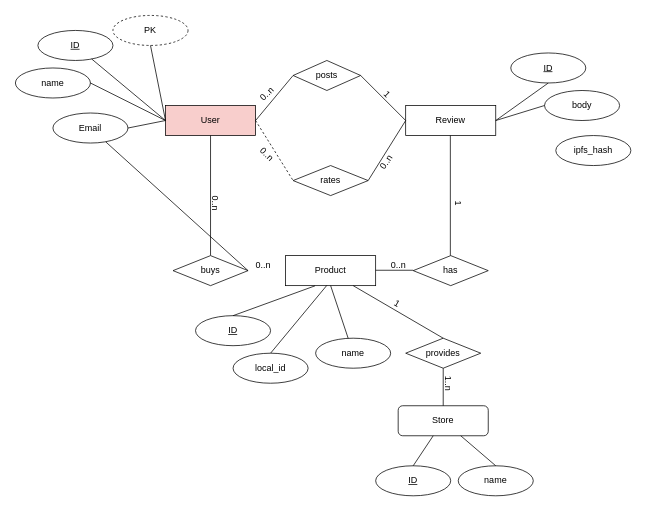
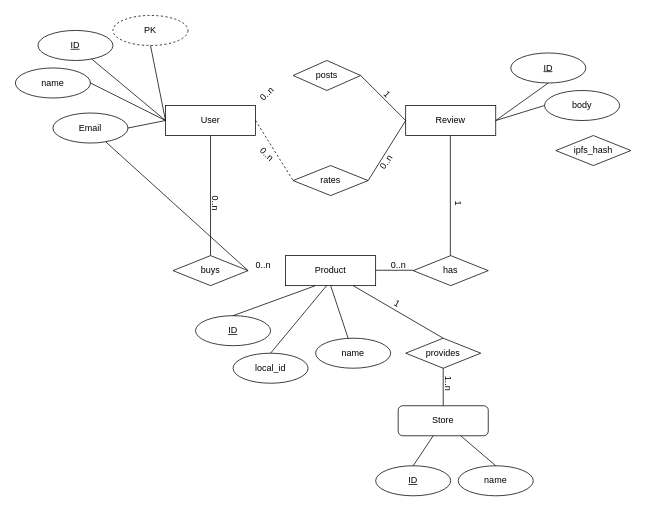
  <mxCell id="0" />
  <mxCell id="1" parent="0" />
- <mxCell id="2" value="User" style="whiteSpace=wrap;html=1;align=center;fillColor=#f8cecc;" vertex="1" parent="1"><mxGeometry x="220" y="140" width="120" height="40" as="geometry" /></mxCell>
+ <mxCell id="2" value="User" style="whiteSpace=wrap;html=1;align=center;" vertex="1" parent="1"><mxGeometry x="220" y="140" width="120" height="40" as="geometry" /></mxCell>
  <mxCell id="3" value="Review" style="whiteSpace=wrap;html=1;align=center;" vertex="1" parent="1"><mxGeometry x="540" y="140" width="120" height="40" as="geometry" /></mxCell>
  <mxCell id="4" value="posts" style="shape=rhombus;perimeter=rhombusPerimeter;whiteSpace=wrap;html=1;align=center;" vertex="1" parent="1"><mxGeometry x="390" y="80" width="90" height="40" as="geometry" /></mxCell>
  <mxCell id="5" value="rates" style="shape=rhombus;perimeter=rhombusPerimeter;whiteSpace=wrap;html=1;align=center;" vertex="1" parent="1"><mxGeometry x="390" y="220" width="100" height="40" as="geometry" /></mxCell>
- <mxCell id="6" value="" style="endArrow=none;html=1;rounded=0;exitX=1;exitY=0.5;exitDx=0;exitDy=0;entryX=0;entryY=0.5;entryDx=0;entryDy=0;" edge="1" parent="1" source="2" target="4"><mxGeometry relative="1" as="geometry"><mxPoint x="430" y="270" as="sourcePoint" /><mxPoint x="590" y="270" as="targetPoint" /></mxGeometry></mxCell>
  <mxCell id="7" value="" style="endArrow=none;html=1;rounded=0;exitX=1;exitY=0.5;exitDx=0;exitDy=0;entryX=0;entryY=0.5;entryDx=0;entryDy=0;" edge="1" parent="1" source="4" target="3"><mxGeometry relative="1" as="geometry"><mxPoint x="350" y="170" as="sourcePoint" /><mxPoint x="400" y="120" as="targetPoint" /></mxGeometry></mxCell>
  <mxCell id="8" value="&lt;div&gt;0..n&lt;/div&gt;&lt;div&gt;&lt;br&gt;&lt;/div&gt;" style="text;html=1;align=center;verticalAlign=middle;resizable=0;points=[];autosize=1;strokeColor=none;fillColor=none;rotation=-45;" vertex="1" parent="1"><mxGeometry x="340" y="110" width="40" height="40" as="geometry" /></mxCell>
  <mxCell id="9" value="1" style="text;html=1;align=center;verticalAlign=middle;resizable=0;points=[];autosize=1;strokeColor=none;fillColor=none;rotation=45;" vertex="1" parent="1"><mxGeometry x="500" y="110" width="30" height="30" as="geometry" /></mxCell>
  <mxCell id="10" value="" style="endArrow=none;html=1;rounded=0;exitX=1;exitY=0.5;exitDx=0;exitDy=0;entryX=0;entryY=0.5;entryDx=0;entryDy=0;dashed=1;" edge="1" parent="1" source="2" target="5"><mxGeometry relative="1" as="geometry"><mxPoint x="350" y="170" as="sourcePoint" /><mxPoint x="380" y="230" as="targetPoint" /></mxGeometry></mxCell>
  <mxCell id="11" value="" style="endArrow=none;html=1;rounded=0;exitX=1;exitY=0.5;exitDx=0;exitDy=0;entryX=0;entryY=0.5;entryDx=0;entryDy=0;" edge="1" parent="1" source="5" target="3"><mxGeometry relative="1" as="geometry"><mxPoint x="350" y="170" as="sourcePoint" /><mxPoint x="400" y="250" as="targetPoint" /></mxGeometry></mxCell>
  <mxCell id="12" value="&lt;div&gt;0..n&lt;/div&gt;&lt;div&gt;&lt;br&gt;&lt;/div&gt;" style="text;html=1;align=center;verticalAlign=middle;resizable=0;points=[];autosize=1;strokeColor=none;fillColor=none;rotation=90;" vertex="1" parent="1"><mxGeometry x="260" y="250" width="40" height="40" as="geometry" /></mxCell>
  <mxCell id="13" value="&lt;div&gt;0..n&lt;/div&gt;&lt;div&gt;&lt;br&gt;&lt;/div&gt;" style="text;html=1;align=center;verticalAlign=middle;resizable=0;points=[];autosize=1;strokeColor=none;fillColor=none;rotation=-55;" vertex="1" parent="1"><mxGeometry x="500" y="200" width="40" height="40" as="geometry" /></mxCell>
  <mxCell id="14" value="Product" style="whiteSpace=wrap;html=1;align=center;" vertex="1" parent="1"><mxGeometry x="380" y="340" width="120" height="40" as="geometry" /></mxCell>
  <mxCell id="15" value="" style="endArrow=none;html=1;rounded=0;exitX=0.5;exitY=1;exitDx=0;exitDy=0;" edge="1" parent="1" source="2"><mxGeometry relative="1" as="geometry"><mxPoint x="350" y="170" as="sourcePoint" /><mxPoint x="280" y="340" as="targetPoint" /></mxGeometry></mxCell>
  <mxCell id="16" value="buys" style="shape=rhombus;perimeter=rhombusPerimeter;whiteSpace=wrap;html=1;align=center;" vertex="1" parent="1"><mxGeometry x="230" y="340" width="100" height="40" as="geometry" /></mxCell>
  <mxCell id="17" value="" style="endArrow=none;html=1;rounded=0;exitX=1;exitY=0.5;exitDx=0;exitDy=0;" edge="1" parent="1" source="16" target="27"><mxGeometry relative="1" as="geometry"><mxPoint x="290" y="190" as="sourcePoint" /><mxPoint x="290" y="350" as="targetPoint" /></mxGeometry></mxCell>
  <mxCell id="18" value="&lt;div&gt;0..n&lt;/div&gt;&lt;div&gt;&lt;br&gt;&lt;/div&gt;" style="text;html=1;align=center;verticalAlign=middle;resizable=0;points=[];autosize=1;strokeColor=none;fillColor=none;rotation=0;" vertex="1" parent="1"><mxGeometry x="330" y="340" width="40" height="40" as="geometry" /></mxCell>
  <mxCell id="19" value="has" style="shape=rhombus;perimeter=rhombusPerimeter;whiteSpace=wrap;html=1;align=center;" vertex="1" parent="1"><mxGeometry x="550" y="340" width="100" height="40" as="geometry" /></mxCell>
  <mxCell id="20" value="" style="endArrow=none;html=1;rounded=0;exitX=0.5;exitY=1;exitDx=0;exitDy=0;" edge="1" parent="1"><mxGeometry relative="1" as="geometry"><mxPoint x="599.5" y="180" as="sourcePoint" /><mxPoint x="599.5" y="340" as="targetPoint" /></mxGeometry></mxCell>
  <mxCell id="21" value="" style="endArrow=none;html=1;rounded=0;exitX=1;exitY=0.5;exitDx=0;exitDy=0;entryX=0;entryY=0.5;entryDx=0;entryDy=0;" edge="1" parent="1"><mxGeometry relative="1" as="geometry"><mxPoint x="500" y="359.5" as="sourcePoint" /><mxPoint x="550" y="359.5" as="targetPoint" /></mxGeometry></mxCell>
  <mxCell id="22" value="&lt;div&gt;0..n&lt;/div&gt;&lt;div&gt;&lt;br&gt;&lt;/div&gt;" style="text;html=1;align=center;verticalAlign=middle;resizable=0;points=[];autosize=1;strokeColor=none;fillColor=none;rotation=0;" vertex="1" parent="1"><mxGeometry x="510" y="340" width="40" height="40" as="geometry" /></mxCell>
  <mxCell id="23" value="1" style="text;html=1;align=center;verticalAlign=middle;resizable=0;points=[];autosize=1;strokeColor=none;fillColor=none;rotation=90;" vertex="1" parent="1"><mxGeometry x="595" y="255" width="30" height="30" as="geometry" /></mxCell>
  <mxCell id="24" value="PK" style="ellipse;whiteSpace=wrap;html=1;align=center;dashed=1;" vertex="1" parent="1"><mxGeometry x="150" y="20" width="100" height="40" as="geometry" /></mxCell>
  <mxCell id="25" value="&lt;u&gt;ID&lt;/u&gt;" style="ellipse;whiteSpace=wrap;html=1;align=center;" vertex="1" parent="1"><mxGeometry x="50" y="40" width="100" height="40" as="geometry" /></mxCell>
  <mxCell id="26" value="name" style="ellipse;whiteSpace=wrap;html=1;align=center;" vertex="1" parent="1"><mxGeometry x="20" y="90" width="100" height="40" as="geometry" /></mxCell>
  <mxCell id="27" value="Email" style="ellipse;whiteSpace=wrap;html=1;align=center;" vertex="1" parent="1"><mxGeometry x="70" y="150" width="100" height="40" as="geometry" /></mxCell>
  <mxCell id="28" value="" style="endArrow=none;html=1;rounded=0;exitX=1;exitY=0.5;exitDx=0;exitDy=0;entryX=0;entryY=0.5;entryDx=0;entryDy=0;" edge="1" parent="1" source="27" target="2"><mxGeometry width="50" height="50" relative="1" as="geometry"><mxPoint x="420" y="300" as="sourcePoint" /><mxPoint x="470" y="250" as="targetPoint" /></mxGeometry></mxCell>
  <mxCell id="29" value="" style="endArrow=none;html=1;rounded=0;exitX=1;exitY=0.5;exitDx=0;exitDy=0;entryX=0;entryY=0.5;entryDx=0;entryDy=0;" edge="1" parent="1" source="26" target="2"><mxGeometry width="50" height="50" relative="1" as="geometry"><mxPoint x="180" y="180" as="sourcePoint" /><mxPoint x="230" y="170" as="targetPoint" /></mxGeometry></mxCell>
  <mxCell id="30" value="" style="endArrow=none;html=1;rounded=0;entryX=0;entryY=0.5;entryDx=0;entryDy=0;" edge="1" parent="1" source="25" target="2"><mxGeometry width="50" height="50" relative="1" as="geometry"><mxPoint x="130" y="120" as="sourcePoint" /><mxPoint x="230" y="170" as="targetPoint" /></mxGeometry></mxCell>
  <mxCell id="31" value="" style="endArrow=none;html=1;rounded=0;entryX=0.5;entryY=1;entryDx=0;entryDy=0;" edge="1" parent="1" target="24"><mxGeometry width="50" height="50" relative="1" as="geometry"><mxPoint x="220" y="160" as="sourcePoint" /><mxPoint x="230" y="170" as="targetPoint" /></mxGeometry></mxCell>
  <mxCell id="32" value="&lt;u&gt;ID&lt;/u&gt;" style="ellipse;whiteSpace=wrap;html=1;align=center;" vertex="1" parent="1"><mxGeometry x="680" y="70" width="100" height="40" as="geometry" /></mxCell>
  <mxCell id="33" value="body" style="ellipse;whiteSpace=wrap;html=1;align=center;" vertex="1" parent="1"><mxGeometry x="725" y="120" width="100" height="40" as="geometry" /></mxCell>
  <mxCell id="34" value="" style="endArrow=none;html=1;rounded=0;entryX=0.5;entryY=1;entryDx=0;entryDy=0;exitX=1;exitY=0.5;exitDx=0;exitDy=0;" edge="1" parent="1" source="3" target="32"><mxGeometry width="50" height="50" relative="1" as="geometry"><mxPoint x="230" y="170" as="sourcePoint" /><mxPoint x="210" y="70" as="targetPoint" /></mxGeometry></mxCell>
  <mxCell id="35" value="" style="endArrow=none;html=1;rounded=0;entryX=0;entryY=0.5;entryDx=0;entryDy=0;" edge="1" parent="1" target="33"><mxGeometry width="50" height="50" relative="1" as="geometry"><mxPoint x="660" y="160" as="sourcePoint" /><mxPoint x="740" y="120" as="targetPoint" /></mxGeometry></mxCell>
- <mxCell id="36" value="ipfs_hash" style="ellipse;whiteSpace=wrap;html=1;align=center;" vertex="1" parent="1"><mxGeometry x="740" y="180" width="100" height="40" as="geometry" /></mxCell>
+ <mxCell id="36" value="ipfs_hash" style="rhombus;whiteSpace=wrap;html=1;align=center;" vertex="1" parent="1"><mxGeometry x="740" y="180" width="100" height="40" as="geometry" /></mxCell>
  <mxCell id="37" value="&lt;u&gt;ID&lt;/u&gt;" style="ellipse;whiteSpace=wrap;html=1;align=center;" vertex="1" parent="1"><mxGeometry x="260" y="420" width="100" height="40" as="geometry" /></mxCell>
  <mxCell id="38" value="" style="endArrow=none;html=1;rounded=0;entryX=0.327;entryY=1.006;entryDx=0;entryDy=0;exitX=0.5;exitY=0;exitDx=0;exitDy=0;entryPerimeter=0;" edge="1" parent="1" source="37" target="14"><mxGeometry width="50" height="50" relative="1" as="geometry"><mxPoint x="670" y="170" as="sourcePoint" /><mxPoint x="740" y="120" as="targetPoint" /></mxGeometry></mxCell>
  <mxCell id="39" value="name" style="ellipse;whiteSpace=wrap;html=1;align=center;" vertex="1" parent="1"><mxGeometry x="420" y="450" width="100" height="40" as="geometry" /></mxCell>
  <mxCell id="40" value="" style="endArrow=none;html=1;rounded=0;entryX=0.5;entryY=1;entryDx=0;entryDy=0;" edge="1" parent="1" source="39" target="14"><mxGeometry width="50" height="50" relative="1" as="geometry"><mxPoint x="370" y="460" as="sourcePoint" /><mxPoint x="429" y="389" as="targetPoint" /></mxGeometry></mxCell>
  <mxCell id="41" value="Store" style="whiteSpace=wrap;html=1;align=center;rounded=1;" vertex="1" parent="1"><mxGeometry x="530" y="540" width="120" height="40" as="geometry" /></mxCell>
  <mxCell id="42" value="provides" style="shape=rhombus;perimeter=rhombusPerimeter;whiteSpace=wrap;html=1;align=center;" vertex="1" parent="1"><mxGeometry x="540" y="450" width="100" height="40" as="geometry" /></mxCell>
  <mxCell id="43" value="" style="endArrow=none;html=1;rounded=0;entryX=0.75;entryY=1;entryDx=0;entryDy=0;exitX=0.5;exitY=0;exitDx=0;exitDy=0;" edge="1" parent="1" source="42" target="14"><mxGeometry width="50" height="50" relative="1" as="geometry"><mxPoint x="600" y="530" as="sourcePoint" /><mxPoint x="450" y="390" as="targetPoint" /></mxGeometry></mxCell>
  <mxCell id="44" value="" style="endArrow=none;html=1;rounded=0;exitX=0.5;exitY=1;exitDx=0;exitDy=0;" edge="1" parent="1" source="42" target="41"><mxGeometry width="50" height="50" relative="1" as="geometry"><mxPoint x="660" y="560" as="sourcePoint" /><mxPoint x="462.84" y="391.08" as="targetPoint" /></mxGeometry></mxCell>
  <mxCell id="45" value="&lt;div&gt;1&lt;/div&gt;&lt;div&gt;&lt;br&gt;&lt;/div&gt;" style="text;html=1;align=center;verticalAlign=middle;resizable=0;points=[];autosize=1;strokeColor=none;fillColor=none;rotation=30;" vertex="1" parent="1"><mxGeometry x="510" y="390" width="30" height="40" as="geometry" /></mxCell>
  <mxCell id="46" value="&lt;div&gt;1..n&lt;/div&gt;&lt;div&gt;&lt;br&gt;&lt;/div&gt;" style="text;html=1;align=center;verticalAlign=middle;resizable=0;points=[];autosize=1;strokeColor=none;fillColor=none;rotation=90;" vertex="1" parent="1"><mxGeometry x="570" y="490" width="40" height="40" as="geometry" /></mxCell>
  <mxCell id="47" value="&lt;u&gt;ID&lt;/u&gt;" style="ellipse;whiteSpace=wrap;html=1;align=center;" vertex="1" parent="1"><mxGeometry x="500" y="620" width="100" height="40" as="geometry" /></mxCell>
  <mxCell id="48" value="name" style="ellipse;whiteSpace=wrap;html=1;align=center;" vertex="1" parent="1"><mxGeometry x="610" y="620" width="100" height="40" as="geometry" /></mxCell>
  <mxCell id="49" value="" style="endArrow=none;html=1;rounded=0;exitX=0.5;exitY=0;exitDx=0;exitDy=0;" edge="1" parent="1" source="47" target="41"><mxGeometry width="50" height="50" relative="1" as="geometry"><mxPoint x="370" y="460" as="sourcePoint" /><mxPoint x="429.24" y="390.24" as="targetPoint" /></mxGeometry></mxCell>
  <mxCell id="50" value="" style="endArrow=none;html=1;rounded=0;exitX=0.5;exitY=0;exitDx=0;exitDy=0;" edge="1" parent="1" source="48" target="41"><mxGeometry width="50" height="50" relative="1" as="geometry"><mxPoint x="560" y="630" as="sourcePoint" /><mxPoint x="586.667" y="590" as="targetPoint" /></mxGeometry></mxCell>
  <mxCell id="51" value="&lt;div&gt;0..n&lt;/div&gt;&lt;div&gt;&lt;br&gt;&lt;/div&gt;" style="text;html=1;align=center;verticalAlign=middle;resizable=0;points=[];autosize=1;strokeColor=none;fillColor=none;rotation=45;" vertex="1" parent="1"><mxGeometry x="330" y="190" width="40" height="40" as="geometry" /></mxCell>
  <mxCell id="52" value="local_id" style="ellipse;whiteSpace=wrap;html=1;align=center;" vertex="1" parent="1"><mxGeometry x="310" y="470" width="100" height="40" as="geometry" /></mxCell>
  <mxCell id="53" value="" style="endArrow=none;html=1;rounded=0;entryX=0.458;entryY=0.99;entryDx=0;entryDy=0;exitX=0.5;exitY=0;exitDx=0;exitDy=0;entryPerimeter=0;" edge="1" parent="1" source="52" target="14"><mxGeometry width="50" height="50" relative="1" as="geometry"><mxPoint x="320" y="430" as="sourcePoint" /><mxPoint x="429.24" y="390.24" as="targetPoint" /></mxGeometry></mxCell>
